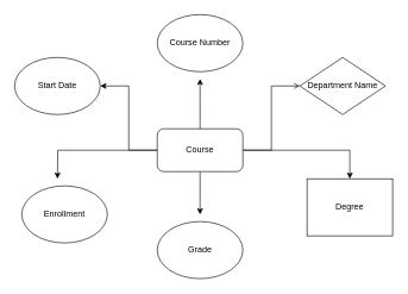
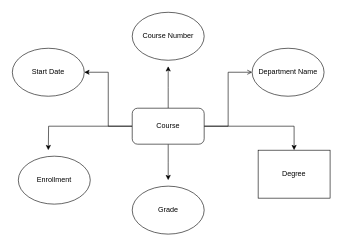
  <mxCell id="0" />
  <mxCell id="1" parent="0" />
  <mxCell id="2" style="edgeStyle=orthogonalEdgeStyle;rounded=0;orthogonalLoop=1;jettySize=auto;html=1;" edge="1" parent="1" source="8" target="13"><mxGeometry relative="1" as="geometry" /></mxCell>
  <mxCell id="3" style="edgeStyle=orthogonalEdgeStyle;rounded=0;orthogonalLoop=1;jettySize=auto;html=1;exitX=1;exitY=0.5;exitDx=0;exitDy=0;entryX=0;entryY=0.5;entryDx=0;entryDy=0;endArrow=open;" edge="1" parent="1" source="8" target="9"><mxGeometry relative="1" as="geometry" /></mxCell>
  <mxCell id="4" style="edgeStyle=orthogonalEdgeStyle;rounded=0;orthogonalLoop=1;jettySize=auto;html=1;entryX=1;entryY=0.5;entryDx=0;entryDy=0;" edge="1" parent="1" source="8" target="11"><mxGeometry relative="1" as="geometry" /></mxCell>
  <mxCell id="5" style="edgeStyle=orthogonalEdgeStyle;rounded=0;orthogonalLoop=1;jettySize=auto;html=1;" edge="1" parent="1" source="8"><mxGeometry relative="1" as="geometry"><mxPoint x="80" y="250" as="targetPoint" /></mxGeometry></mxCell>
  <mxCell id="6" style="edgeStyle=orthogonalEdgeStyle;rounded=0;orthogonalLoop=1;jettySize=auto;html=1;" edge="1" parent="1" source="8"><mxGeometry relative="1" as="geometry"><mxPoint x="280" y="110" as="targetPoint" /></mxGeometry></mxCell>
  <mxCell id="7" style="edgeStyle=orthogonalEdgeStyle;rounded=0;orthogonalLoop=1;jettySize=auto;html=1;" edge="1" parent="1" source="8"><mxGeometry relative="1" as="geometry"><mxPoint x="280" y="300" as="targetPoint" /></mxGeometry></mxCell>
  <mxCell id="8" value="Course" style="rounded=1;whiteSpace=wrap;html=1;" vertex="1" parent="1"><mxGeometry x="220" y="180" width="120" height="60" as="geometry" /></mxCell>
- <mxCell id="9" value="Department Name" style="rhombus;whiteSpace=wrap;html=1;" vertex="1" parent="1"><mxGeometry x="420" y="80" width="120" height="80" as="geometry" /></mxCell>
+ <mxCell id="9" value="Department Name" style="ellipse;whiteSpace=wrap;html=1;" vertex="1" parent="1"><mxGeometry x="420" y="80" width="120" height="80" as="geometry" /></mxCell>
  <mxCell id="10" value="Course Number" style="ellipse;whiteSpace=wrap;html=1;" vertex="1" parent="1"><mxGeometry x="220" y="20" width="120" height="80" as="geometry" /></mxCell>
  <mxCell id="11" value="Start Date" style="ellipse;whiteSpace=wrap;html=1;" vertex="1" parent="1"><mxGeometry x="20" y="80" width="120" height="80" as="geometry" /></mxCell>
  <mxCell id="12" value="Enrollment" style="ellipse;whiteSpace=wrap;html=1;" vertex="1" parent="1"><mxGeometry x="30" y="260" width="120" height="80" as="geometry" /></mxCell>
  <mxCell id="13" value="Degree" style="whiteSpace=wrap;html=1;rounded=0;" vertex="1" parent="1"><mxGeometry x="430" y="250" width="120" height="80" as="geometry" /></mxCell>
  <mxCell id="14" value="Grade" style="ellipse;whiteSpace=wrap;html=1;" vertex="1" parent="1"><mxGeometry x="220" y="310" width="120" height="80" as="geometry" /></mxCell>
